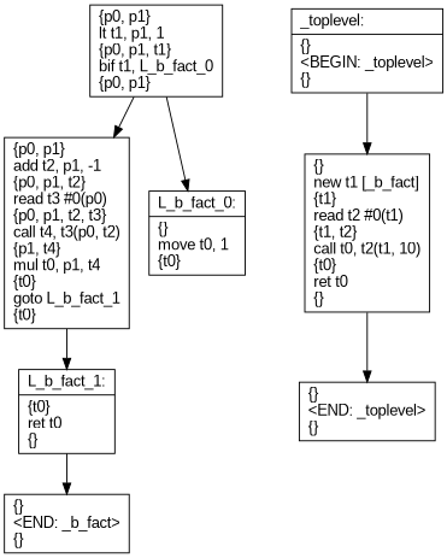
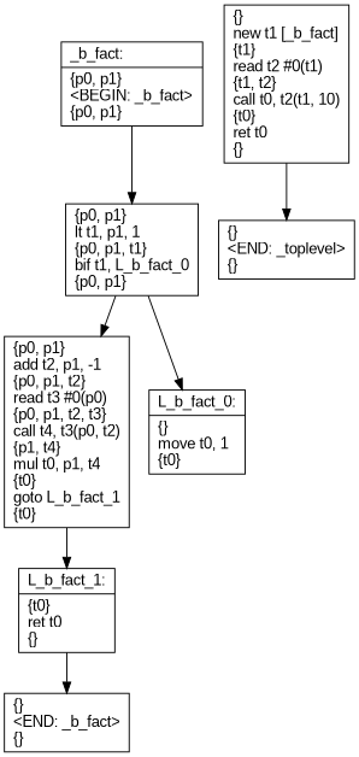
  digraph {
    fontname="Liberation Sans"
    node [fontname="Liberation Sans" shape=record]
    edge [fontname="Liberation Sans"]
+   n1 [label="{_b_fact:\l|\{p0, p1\}\l\<BEGIN: _b_fact\>\l\{p0, p1\}\l}"]
    n2 [label="{\{p0, p1\}\llt  t1, p1, 1\l\{p0, p1, t1\}\lbif  t1, L_b_fact_0\l\{p0, p1\}\l}"]
    n3 [label="{\{p0, p1\}\ladd  t2, p1, -1\l\{p0, p1, t2\}\lread  t3 #0(p0)\l\{p0, p1, t2, t3\}\lcall  t4, t3(p0, t2)\l\{p1, t4\}\lmul  t0, p1, t4\l\{t0\}\lgoto  L_b_fact_1\l\{t0\}\l}"]
    n4 [label="{L_b_fact_0:\l|\{\}\lmove  t0, 1\l\{t0\}\l}"]
    n5 [label="{L_b_fact_1:\l|\{t0\}\lret  t0\l\{\}\l}"]
    n6 [label="{\{\}\l\<END: _b_fact\>\l\{\}\l}"]
-   n7 [label="{_toplevel:\l|\{\}\l\<BEGIN: _toplevel\>\l\{\}\l}"]
    n8 [label="{\{\}\lnew  t1 [_b_fact]\l\{t1\}\lread  t2 #0(t1)\l\{t1, t2\}\lcall  t0, t2(t1, 10)\l\{t0\}\lret  t0\l\{\}\l}"]
    n9 [label="{\{\}\l\<END: _toplevel\>\l\{\}\l}"]
+   n1 -> n2
    n2 -> n3
    n2 -> n4
    n3 -> n5
    n5 -> n6
-   n7 -> n8
    n8 -> n9
  }
